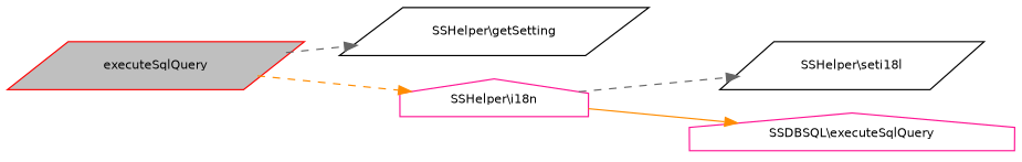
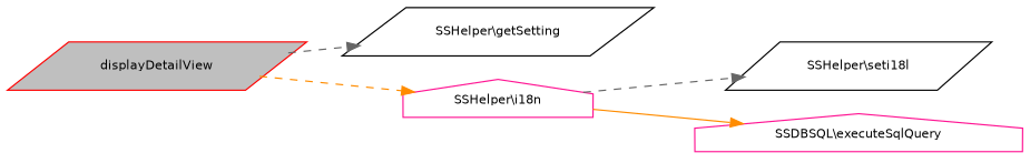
  digraph {
    rankdir=LR
    node [color=black fillcolor=white fontname=Helvetica fontsize=10 shape=parallelogram style=filled]
    edge [color=gray40 fontname=Helvetica fontsize=10 labelfontname=Helvetica labelfontsize=10 style=dashed]
-   n1 [color=red fillcolor=grey75 fontcolor=black height=0.2 label=executeSqlQuery width=0.4]
+   n1 [color=red fillcolor=grey75 fontcolor=black height=0.2 label=displayDetailView width=0.4]
    n2 [height=0.2 label="SSHelper\\getSetting" width=0.4]
    n3 [color=deeppink height=0.2 label="SSHelper\\i18n" shape=house width=0.4]
    n4 [height=0.2 label="SSHelper\\seti18l" width=0.4]
    n5 [color=deeppink height=0.2 label="SSDBSQL\\executeSqlQuery" shape=house width=0.4]
    n1 -> n2
    n1 -> n3 [color=darkorange]
    n3 -> n4
    n3 -> n5 [color=darkorange style=solid]
  }
